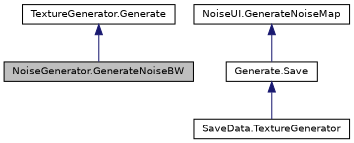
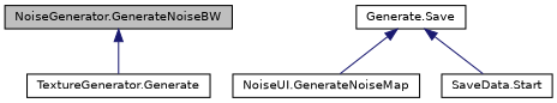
  digraph {
    rankdir=TB
    node [color=black fillcolor=white fontname=Helvetica fontsize=10 shape=record style=filled]
    edge [color=midnightblue dir=back fontname=Helvetica fontsize=10 labelfontname=Helvetica labelfontsize=10 style=solid]
    n1 [fillcolor=grey75 fontcolor=black height=0.2 label="NoiseGenerator.GenerateNoiseBW" width=0.4]
    n2 [height=0.2 label="TextureGenerator.Generate" width=0.4]
    n3 [height=0.2 label="NoiseUI.GenerateNoiseMap" width=0.4]
    n4 [height=0.2 label="Generate.Save" width=0.4]
-   n5 [height=0.2 label="SaveData.TextureGenerator" width=0.4]
-   n2 -> n1
-   n3 -> n4
+   n5 [height=0.2 label="SaveData.Start" width=0.4]
+   n1 -> n2
+   n4 -> n3
    n4 -> n5
  }
